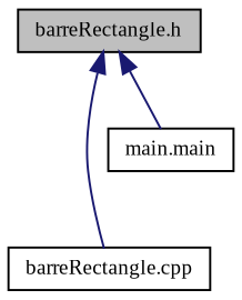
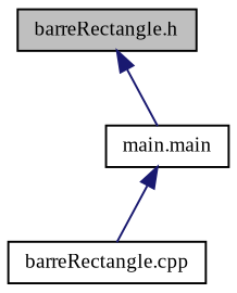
  digraph {
    fontname="Liberation Serif"
    node [color=black fillcolor=white fontname="Liberation Serif" fontsize=10 shape=record style=filled]
    edge [color=midnightblue dir=back fontname="Liberation Serif" fontsize=10 labelfontname=Helvetica labelfontsize=10 style=solid]
    n1 [fillcolor=grey75 fontcolor=black height=0.2 label="barreRectangle.h" width=0.4]
    n2 [height=0.2 label="barreRectangle.cpp" width=0.4]
    n3 [height=0.2 label="main.main" width=0.4]
-   n1 -> n2
+   n3 -> n2
    n1 -> n3
  }
